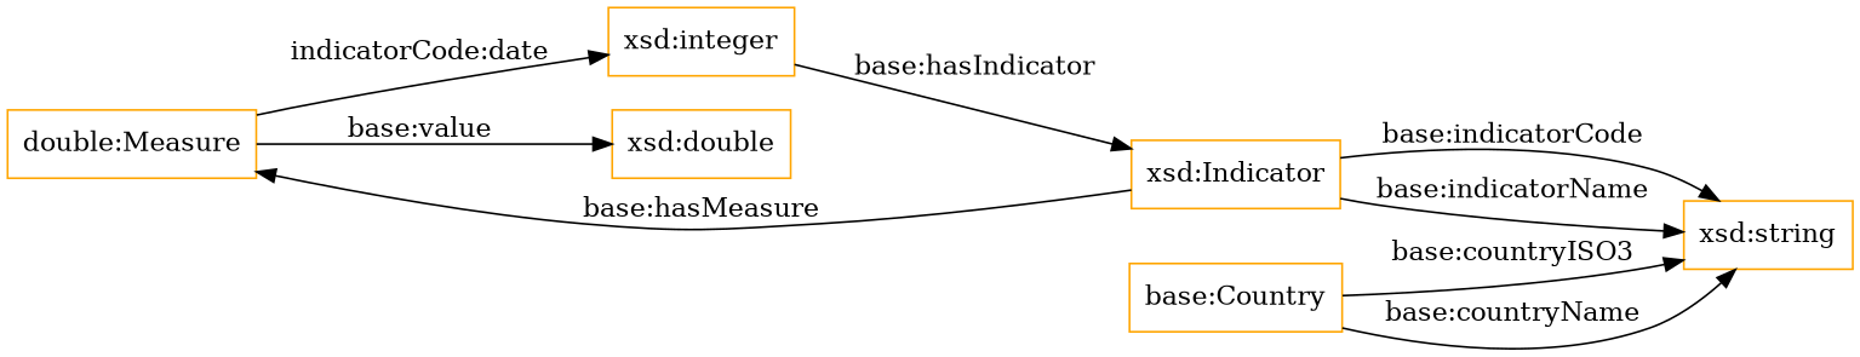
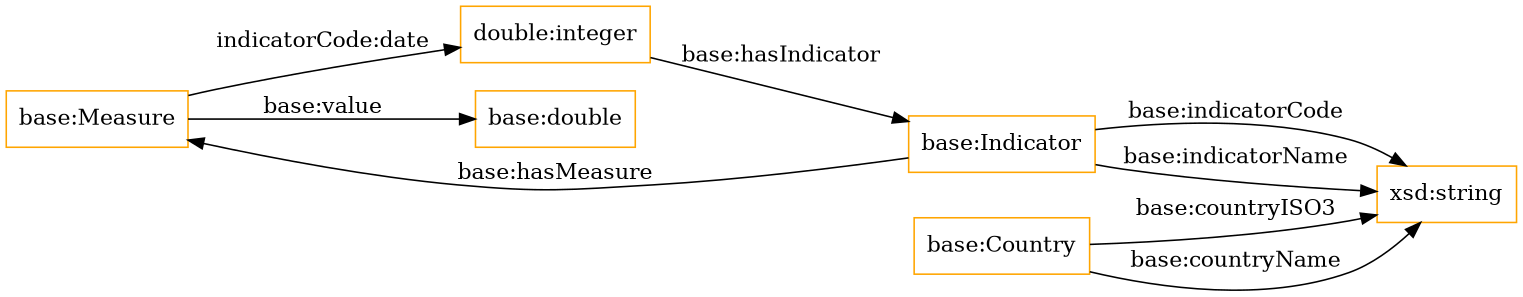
  digraph {
    rankdir=LR
    node [color=orange shape=rectangle]
-   "base:Measure" [label="double:Measure"]
-   "xsd:integer"
-   "xsd:double"
-   "base:Indicator" [label="xsd:Indicator"]
+   "base:Measure"
+   "xsd:integer" [label="double:integer"]
+   "xsd:double" [label="base:double"]
+   "base:Indicator"
    "xsd:string"
    "base:Country"
    "base:Measure" -> "xsd:integer" [label="indicatorCode:date"]
    "base:Measure" -> "xsd:double" [label="base:value"]
    "xsd:integer" -> "base:Indicator" [label="base:hasIndicator"]
    "base:Indicator" -> "base:Measure" [label="base:hasMeasure"]
    "base:Indicator" -> "xsd:string" [label="base:indicatorCode"]
    "base:Indicator" -> "xsd:string" [label="base:indicatorName"]
    "base:Country" -> "xsd:string" [label="base:countryISO3"]
    "base:Country" -> "xsd:string" [label="base:countryName"]
  }
